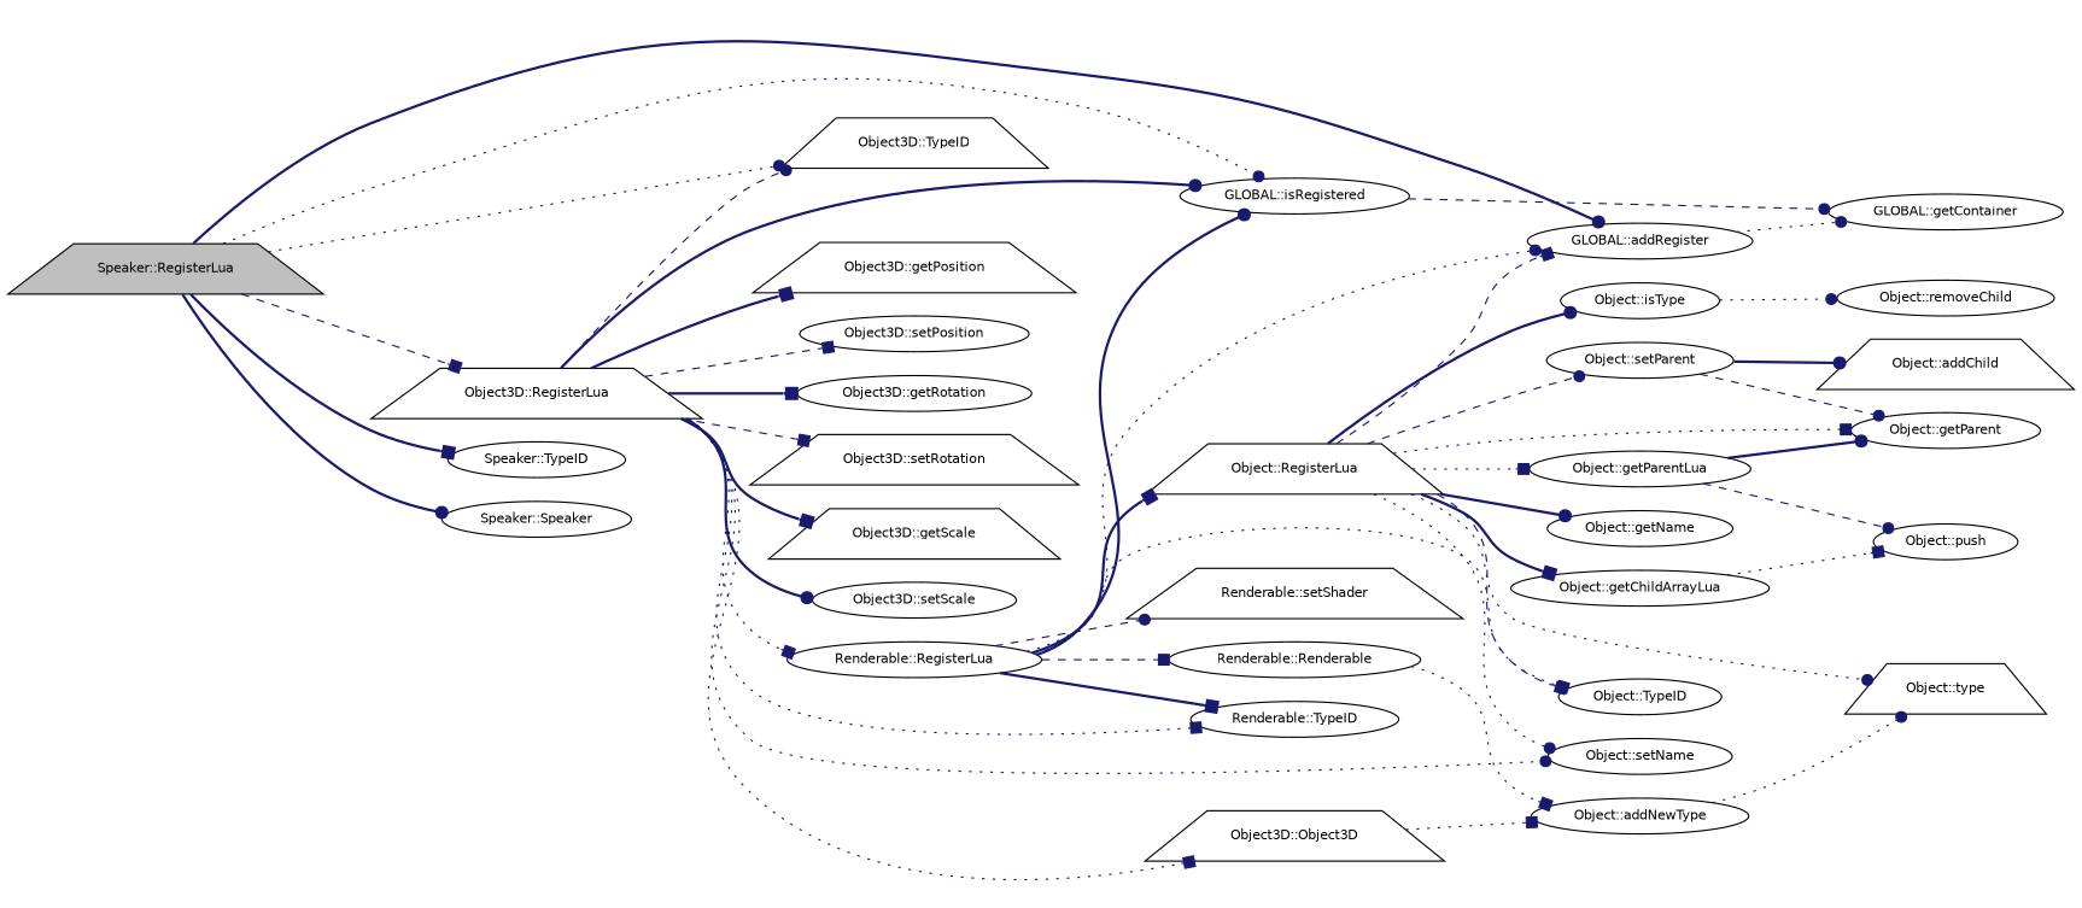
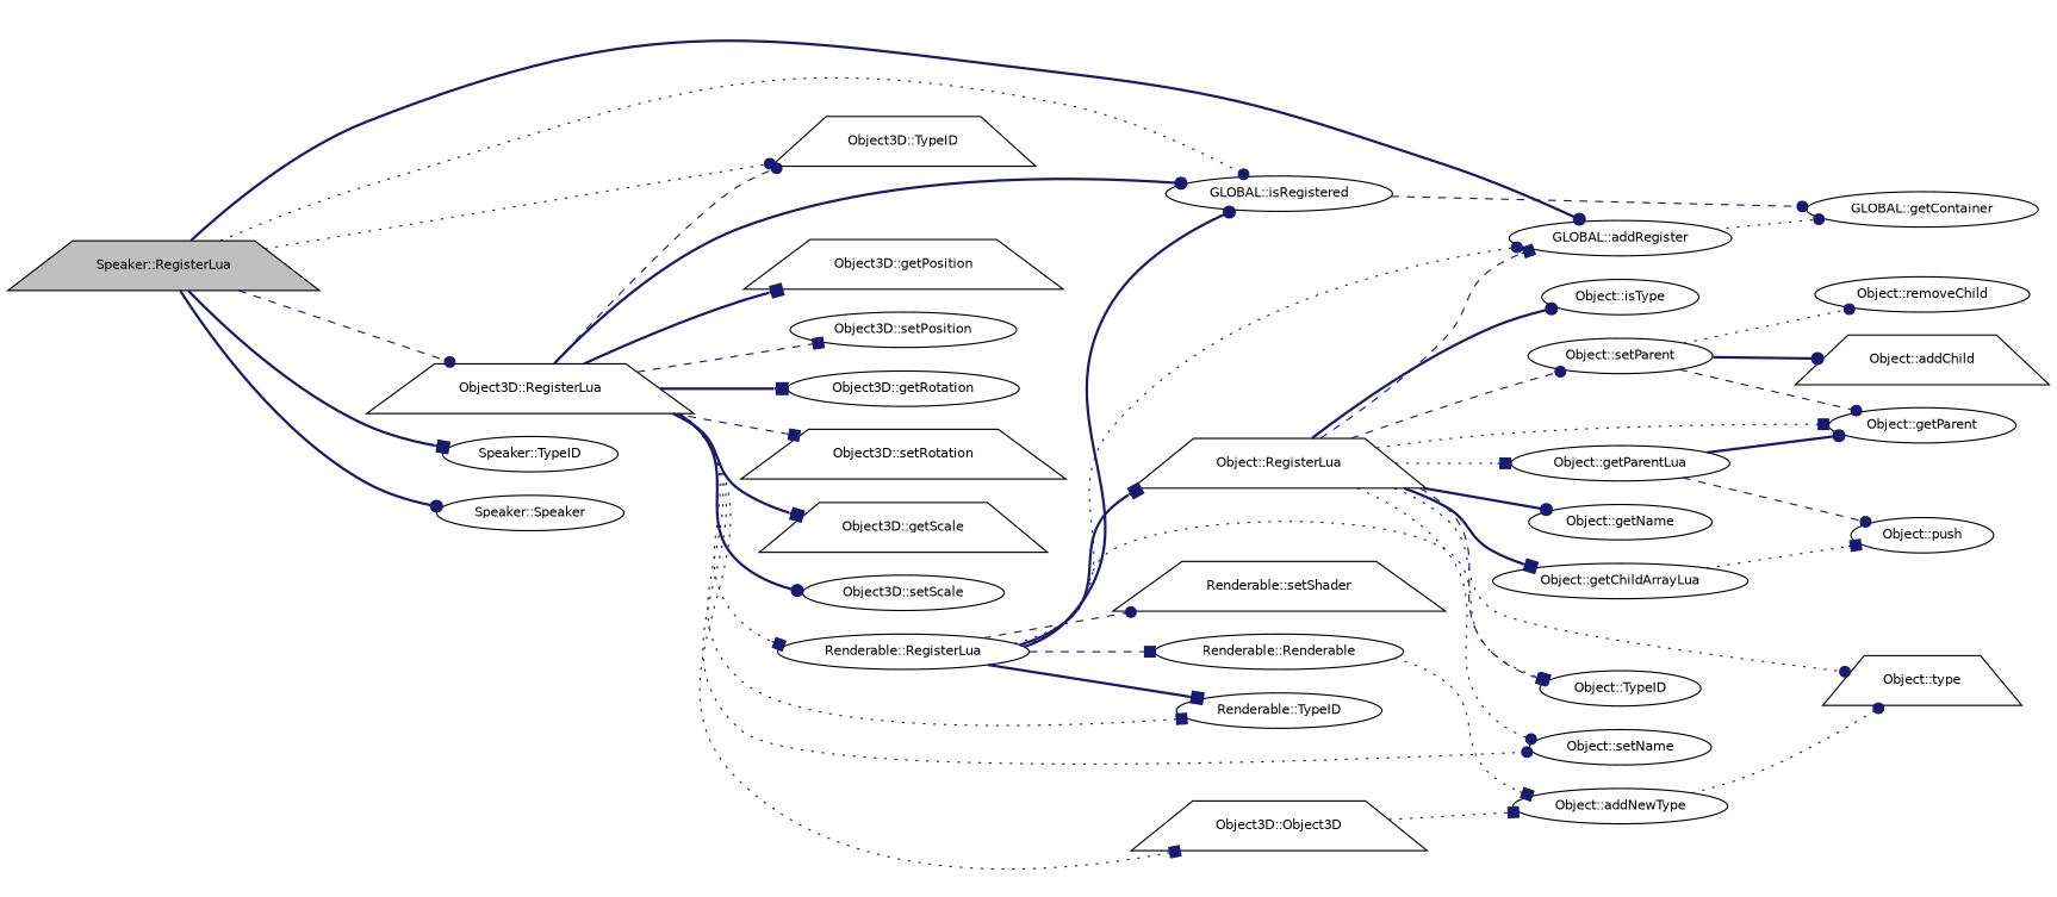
  digraph {
    rankdir=LR
    node [color=black fillcolor=white fontname=Helvetica fontsize=10 shape=ellipse style=filled]
    edge [arrowhead=dot color=midnightblue fontname=Helvetica fontsize=10 labelfontname=Helvetica labelfontsize=10 style=dotted]
    n1 [fillcolor=grey75 fontcolor=black height=0.2 label="Speaker::RegisterLua" shape=trapezium width=0.4]
    n2 [height=0.2 label="GLOBAL::isRegistered" width=0.4]
    n3 [height=0.2 label="Object3D::TypeID" shape=trapezium width=0.4]
    n4 [height=0.2 label="Object3D::RegisterLua" shape=trapezium width=0.4]
    n5 [height=0.2 label="GLOBAL::addRegister" width=0.4]
    n6 [height=0.2 label="Speaker::TypeID" width=0.4]
    n7 [height=0.2 label="Speaker::Speaker" width=0.4]
    n8 [height=0.2 label="GLOBAL::getContainer" width=0.4]
    n9 [height=0.2 label="Renderable::TypeID" width=0.4]
    n10 [height=0.2 label="Renderable::RegisterLua" width=0.4]
    n11 [height=0.2 label="Object3D::Object3D" shape=trapezium width=0.4]
    n12 [height=0.2 label="Object3D::getPosition" shape=trapezium width=0.4]
    n13 [height=0.2 label="Object3D::setPosition" width=0.4]
    n14 [height=0.2 label="Object3D::getRotation" width=0.4]
    n15 [height=0.2 label="Object3D::setRotation" shape=trapezium width=0.4]
    n16 [height=0.2 label="Object3D::getScale" shape=trapezium width=0.4]
    n17 [height=0.2 label="Object3D::setScale" width=0.4]
    n18 [height=0.2 label="Object::setName" width=0.4]
    n19 [height=0.2 label="Object::TypeID" width=0.4]
    n20 [height=0.2 label="Object::RegisterLua" shape=trapezium width=0.4]
    n21 [height=0.2 label="Renderable::Renderable" width=0.4]
    n22 [height=0.2 label="Renderable::setShader" shape=trapezium width=0.4]
    n23 [height=0.2 label="Object::addNewType" width=0.4]
    n24 [height=0.2 label="Object::getName" width=0.4]
    n25 [height=0.2 label="Object::getChildArrayLua" width=0.4]
    n26 [height=0.2 label="Object::getParent" width=0.4]
    n27 [height=0.2 label="Object::setParent" width=0.4]
    n28 [height=0.2 label="Object::getParentLua" width=0.4]
    n29 [height=0.2 label="Object::isType" width=0.4]
    n30 [height=0.2 label="Object::type" shape=trapezium width=0.4]
    n31 [height=0.2 label="Object::push" width=0.4]
    n32 [height=0.2 label="Object::removeChild" width=0.4]
    n33 [height=0.2 label="Object::addChild" shape=trapezium width=0.4]
    n1 -> n2
    n1 -> n3
-   n1 -> n4 [arrowhead=box style=dashed]
+   n1 -> n4 [style=dashed]
    n1 -> n5 [style=bold]
    n1 -> n6 [arrowhead=box style=bold]
    n1 -> n7 [style=bold]
    n2 -> n8 [style=dashed]
    n4 -> n2 [style=bold]
    n4 -> n3 [style=dashed]
    n4 -> n9 [arrowhead=box]
    n4 -> n10 [arrowhead=box]
    n4 -> n11 [arrowhead=box]
    n4 -> n12 [arrowhead=box style=bold]
    n4 -> n13 [arrowhead=box style=dashed]
    n4 -> n14 [arrowhead=box style=bold]
    n4 -> n15 [arrowhead=box style=dashed]
    n4 -> n16 [arrowhead=box style=bold]
    n4 -> n17 [style=bold]
    n4 -> n18
    n5 -> n8
    n10 -> n2 [style=bold]
    n10 -> n5
    n10 -> n9 [arrowhead=box style=bold]
    n10 -> n19 [arrowhead=box]
    n10 -> n20 [arrowhead=box style=bold]
    n10 -> n21 [arrowhead=box style=dashed]
    n10 -> n22 [style=dashed]
    n11 -> n23 [arrowhead=box]
    n20 -> n5 [arrowhead=box style=dashed]
    n20 -> n18
    n20 -> n19 [arrowhead=box style=dashed]
    n20 -> n24 [style=bold]
    n20 -> n25 [arrowhead=box style=bold]
    n20 -> n26 [arrowhead=box]
    n20 -> n27 [style=dashed]
    n20 -> n28 [arrowhead=box]
    n20 -> n29 [style=bold]
    n20 -> n30
    n21 -> n23 [arrowhead=box]
    n23 -> n30
    n25 -> n31 [arrowhead=box]
    n27 -> n26 [style=dashed]
-   n29 -> n32
+   n27 -> n32
    n27 -> n33 [style=bold]
    n28 -> n26 [style=bold]
    n28 -> n31 [style=dashed]
  }
